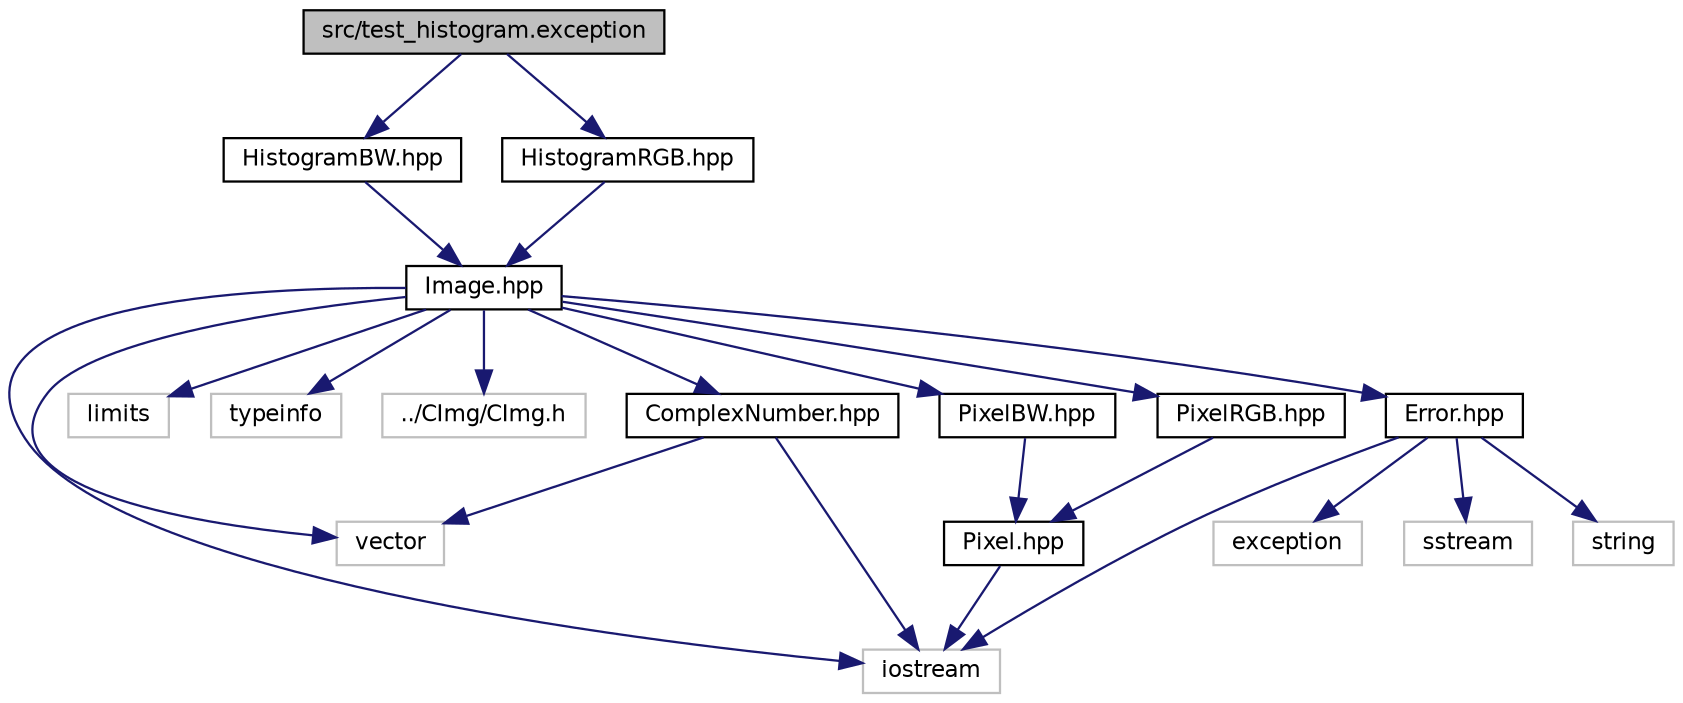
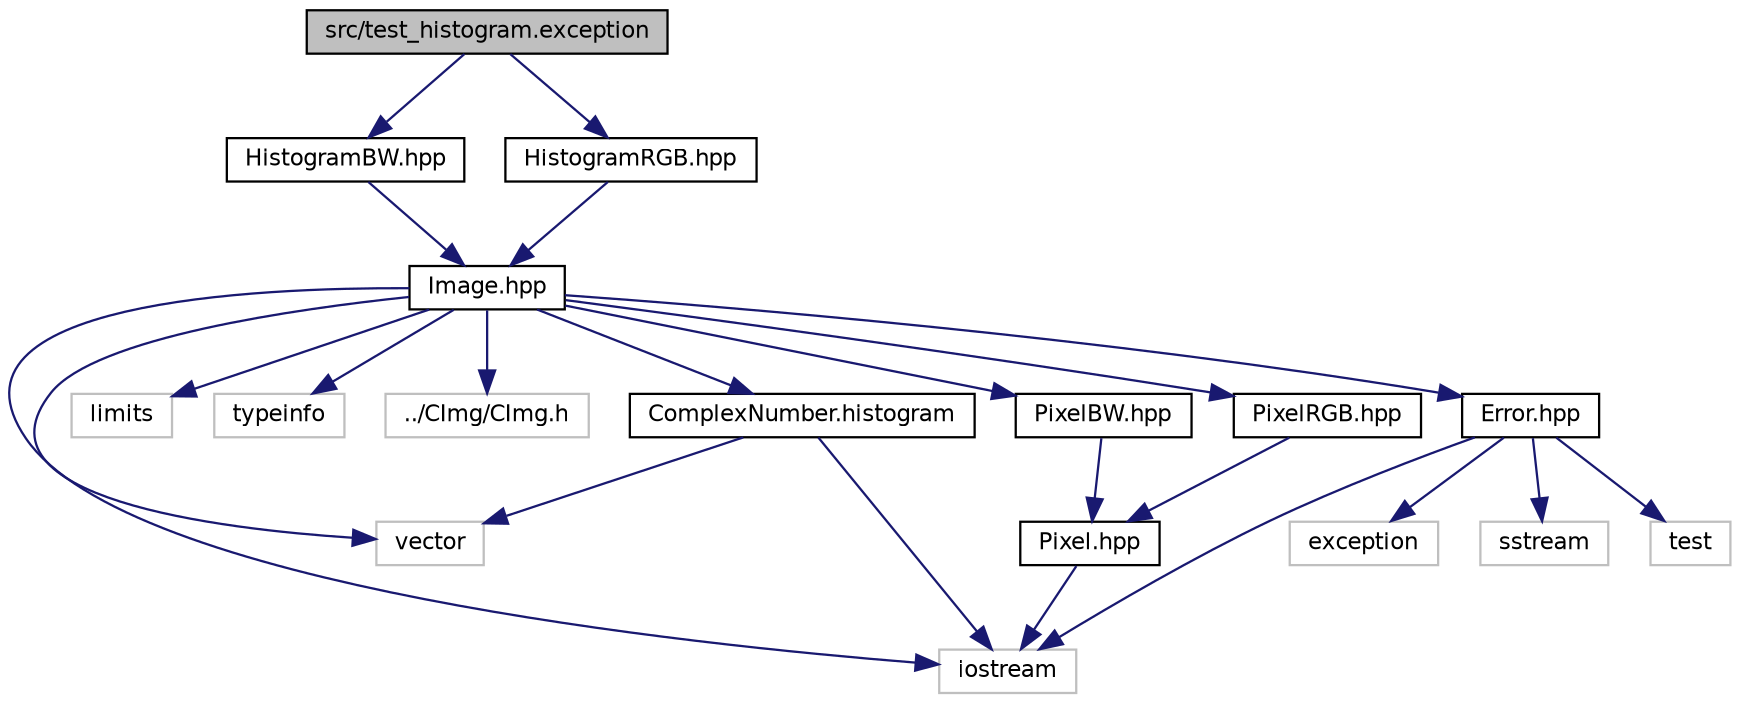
  digraph {
    node [color=black fillcolor=white fontname=Helvetica fontsize=10 shape=record style=filled]
    edge [color=midnightblue fontname=Helvetica fontsize=10 labelfontname=Helvetica labelfontsize=10 style=solid]
    n1 [fillcolor=grey75 fontcolor=black height=0.2 label="src/test_histogram.exception" width=0.4]
    n2 [height=0.2 label="HistogramBW.hpp" width=0.4]
    n3 [height=0.2 label="HistogramRGB.hpp" width=0.4]
    n4 [height=0.2 label="Image.hpp" width=0.4]
    n5 [color=grey75 height=0.2 label=iostream width=0.4]
    n6 [color=grey75 height=0.2 label=vector width=0.4]
    n7 [color=grey75 height=0.2 label=limits width=0.4]
    n8 [color=grey75 height=0.2 label=typeinfo width=0.4]
    n9 [color=grey75 height=0.2 label="../CImg/CImg.h" width=0.4]
-   n10 [height=0.2 label="ComplexNumber.hpp" width=0.4]
+   n10 [height=0.2 label="ComplexNumber.histogram" width=0.4]
    n11 [height=0.2 label="PixelBW.hpp" width=0.4]
    n12 [height=0.2 label="PixelRGB.hpp" width=0.4]
    n13 [height=0.2 label="Error.hpp" width=0.4]
    n14 [height=0.2 label="Pixel.hpp" width=0.4]
    n15 [color=grey75 height=0.2 label=exception width=0.4]
    n16 [color=grey75 height=0.2 label=sstream width=0.4]
-   n17 [color=grey75 height=0.2 label=string width=0.4]
+   n17 [color=grey75 height=0.2 label=test width=0.4]
    n1 -> n2
    n1 -> n3
    n2 -> n4
    n3 -> n4
    n4 -> n5
    n4 -> n6
    n4 -> n7
    n4 -> n8
    n4 -> n9
    n4 -> n10
    n4 -> n11
    n4 -> n12
    n4 -> n13
    n10 -> n5
    n10 -> n6
    n11 -> n14
    n12 -> n14
    n13 -> n5
    n13 -> n15
    n13 -> n16
    n13 -> n17
    n14 -> n5
  }
